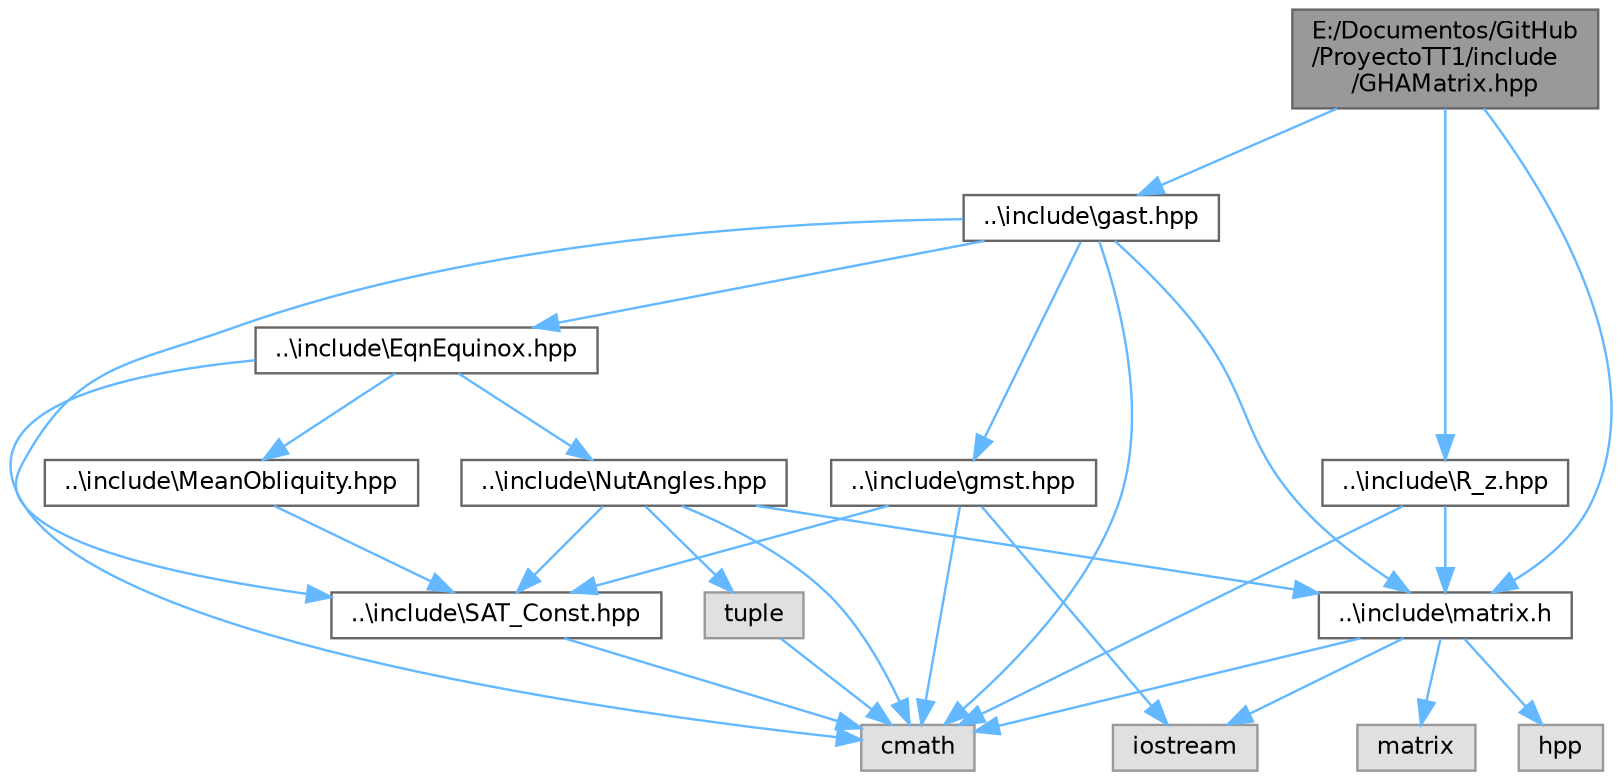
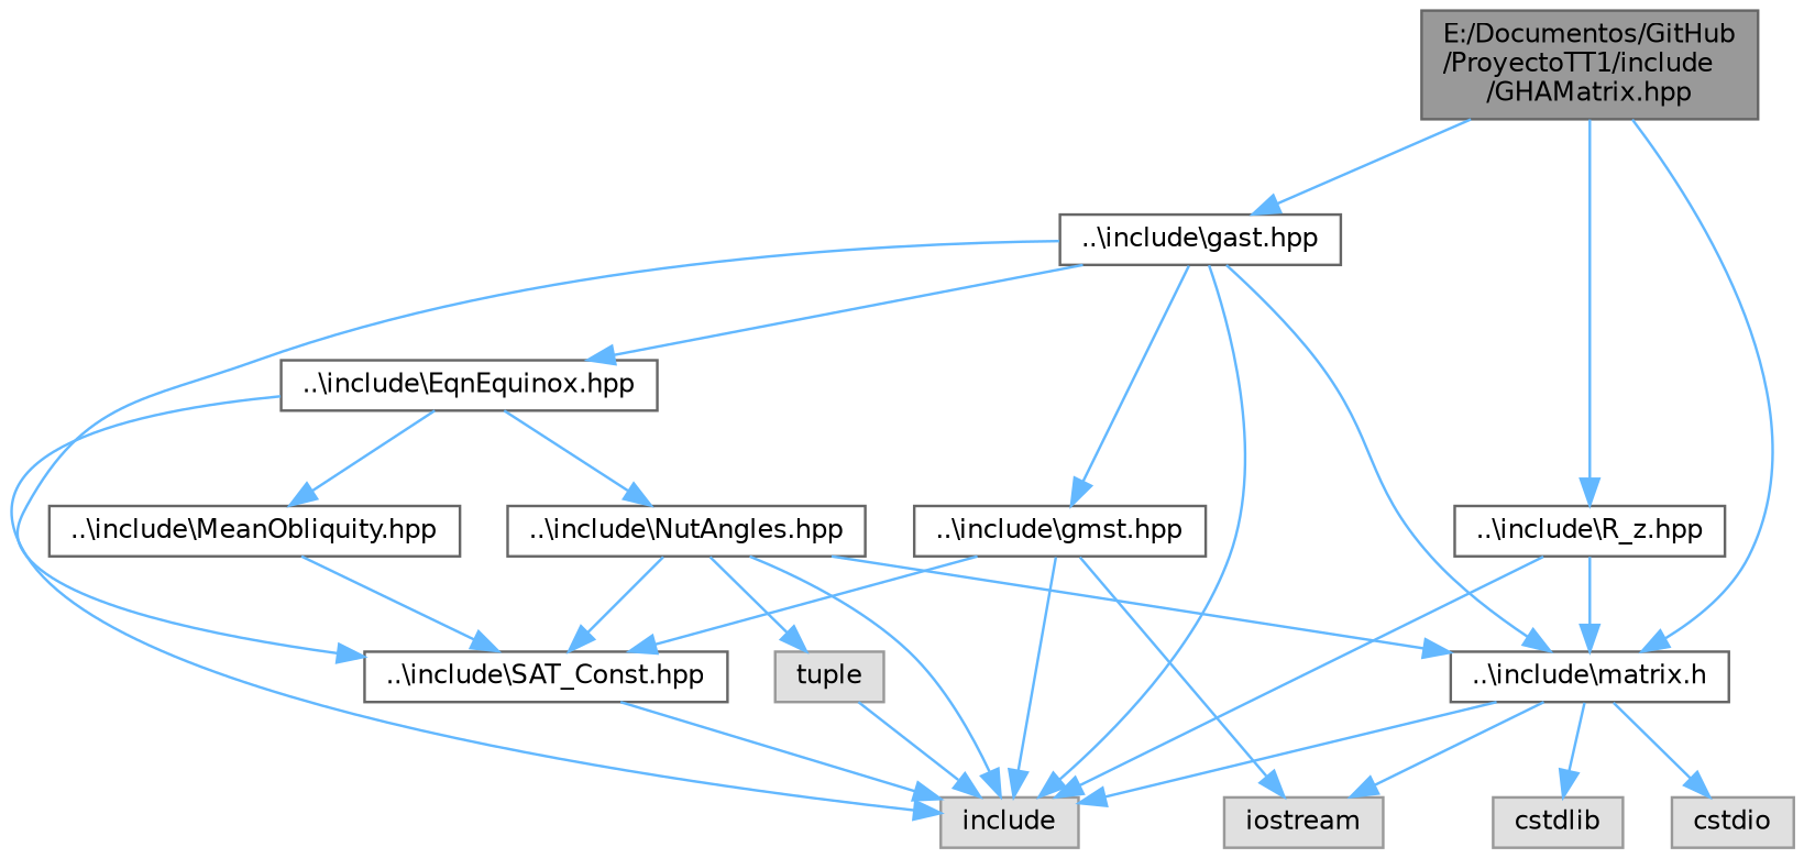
  digraph {
    node [color=grey40 fillcolor=white fontname=Helvetica fontsize=10 shape=box style=filled]
    edge [color=steelblue1 fontname=Helvetica fontsize=10 labelfontname=Helvetica labelfontsize=10 style=solid]
    n1 [color=gray40 fillcolor=grey60 fontcolor=black height=0.2 label="E:/Documentos/GitHub\l/ProyectoTT1/include\l/GHAMatrix.hpp" width=0.4]
    n2 [height=0.2 label="..\\include\\matrix.h" width=0.4]
    n3 [height=0.2 label="..\\include\\R_z.hpp" width=0.4]
    n4 [height=0.2 label="..\\include\\gast.hpp" width=0.4]
-   n5 [color=grey60 fillcolor="#E0E0E0" height=0.2 label=cmath width=0.4]
-   n6 [color=grey60 fillcolor="#E0E0E0" height=0.2 label=hpp width=0.4]
-   n7 [color=grey60 fillcolor="#E0E0E0" height=0.2 label=matrix width=0.4]
+   n5 [color=grey60 fillcolor="#E0E0E0" height=0.2 label=include width=0.4]
+   n6 [color=grey60 fillcolor="#E0E0E0" height=0.2 label=cstdio width=0.4]
+   n7 [color=grey60 fillcolor="#E0E0E0" height=0.2 label=cstdlib width=0.4]
    n8 [color=grey60 fillcolor="#E0E0E0" height=0.2 label=iostream width=0.4]
    n9 [height=0.2 label="..\\include\\gmst.hpp" width=0.4]
    n10 [height=0.2 label="..\\include\\SAT_Const.hpp" width=0.4]
    n11 [height=0.2 label="..\\include\\EqnEquinox.hpp" width=0.4]
    Node12 [height=0.2 label="..\\include\\NutAngles.hpp" width=0.4]
    n13 [height=0.2 label="..\\include\\MeanObliquity.hpp" width=0.4]
    n14 [color=grey60 fillcolor="#E0E0E0" height=0.2 label=tuple width=0.4]
    n1 -> n2
    n1 -> n3
    n1 -> n4
    n2 -> n5
    n2 -> n6
    n2 -> n7
    n2 -> n8
    n3 -> n2
    n3 -> n5
    n4 -> n2
    n4 -> n5
    n4 -> n9
    n4 -> n10
    n4 -> n11
    n9 -> n5
    n9 -> n8
    n9 -> n10
    n10 -> n5
    n11 -> n5
    n11 -> Node12
    n11 -> n13
    Node12 -> n2
    Node12 -> n5
    Node12 -> n10
    Node12 -> n14
    n13 -> n10
    n14 -> n5
  }
